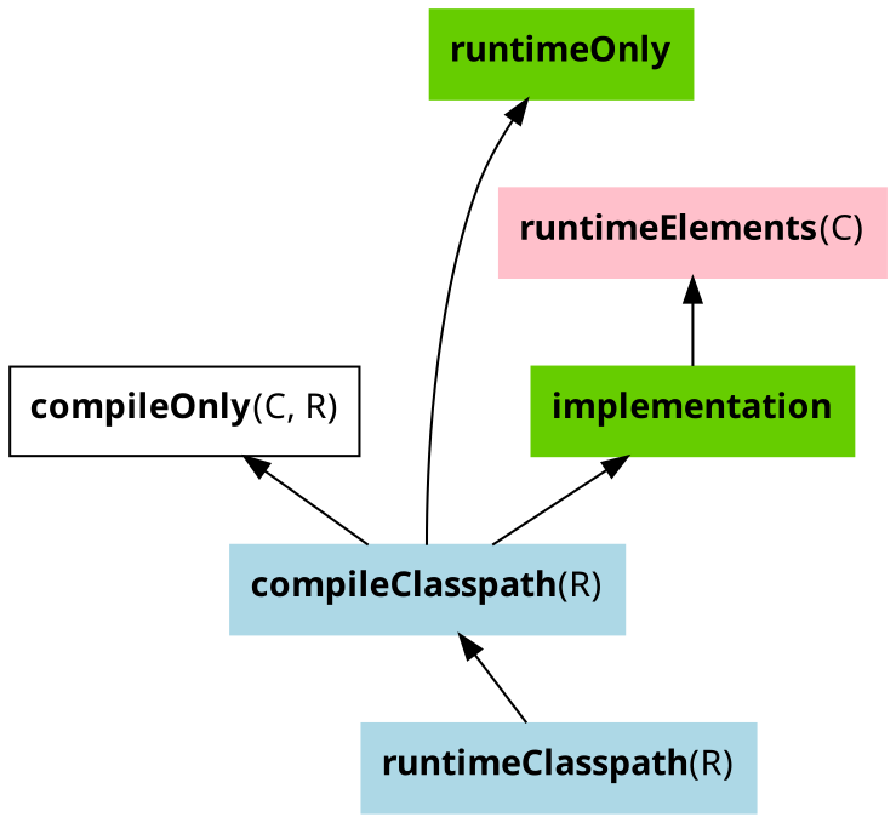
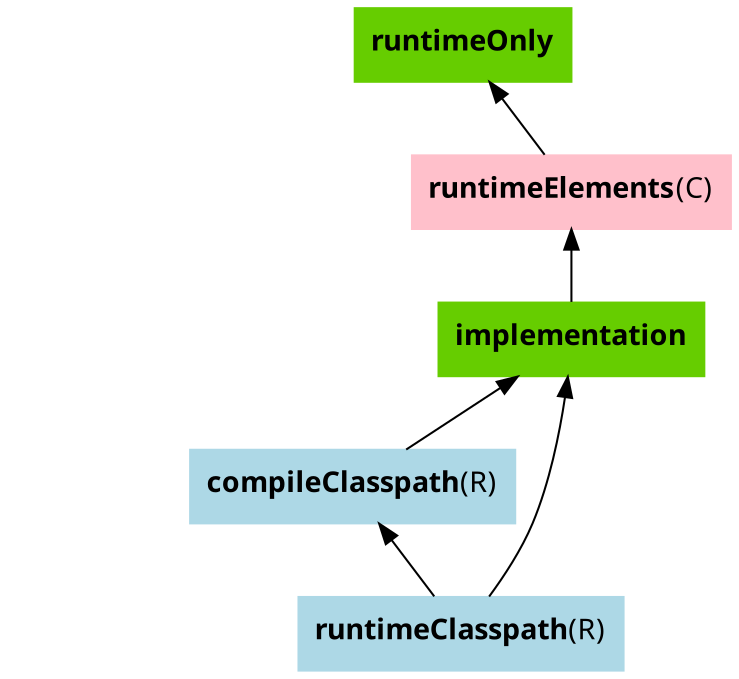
  digraph {
    fontname=Sans
    rankdir=BT
    node [bgcolor=lightblue color=lightblue fontname=Sans shape=box style=filled]
    edge [fontname=Sans]
    n1 [label=<<B>compileClasspath</B>(R)>]
-   n2 [label=<<B>compileOnly</B>(C, R)> bgcolor="" color="" style=""]
    n3 [bgcolor=chartreuse3 color=chartreuse3 label=<<B>implementation</B>>]
    n4 [bgcolor=pink color=pink label=<<B>runtimeElements</B>(C)>]
    n5 [label=<<B>runtimeClasspath</B>(R)>]
    n6 [bgcolor=chartreuse3 color=chartreuse3 label=<<B>runtimeOnly</B>>]
-   n1 -> n2
    n1 -> n3
    n3 -> n4
-   n1 -> n6
+   n4 -> n6
    n5 -> n1
+   n5 -> n3
  }
